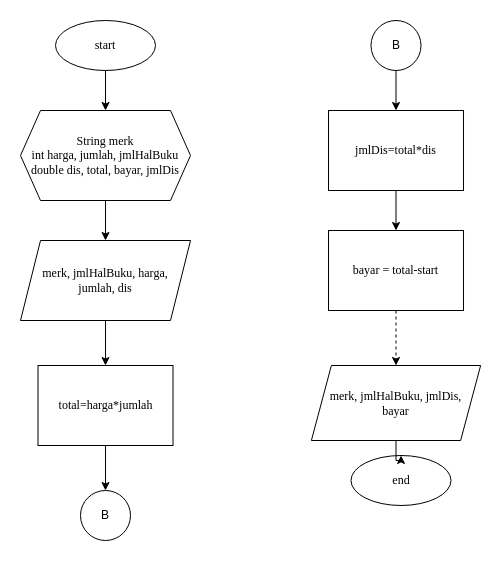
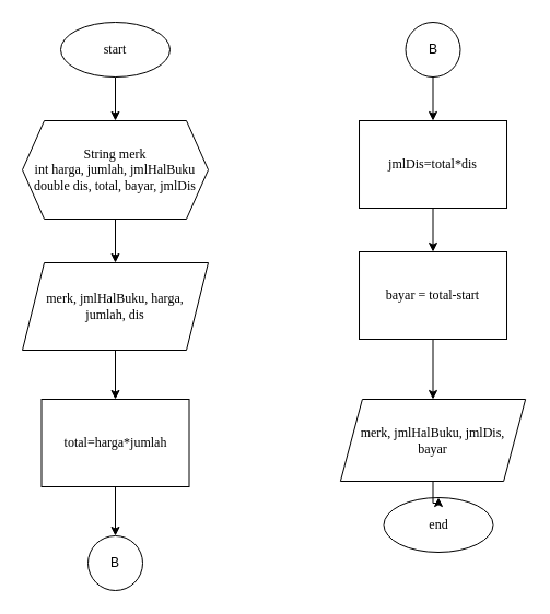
  <mxCell id="0" />
  <mxCell id="1" parent="0" />
  <mxCell id="2" value="" style="edgeStyle=orthogonalEdgeStyle;rounded=0;orthogonalLoop=1;jettySize=auto;html=1;" edge="1" parent="1" source="3" target="17"><mxGeometry relative="1" as="geometry" /></mxCell>
  <mxCell id="3" value="jmlDis=total*dis" style="whiteSpace=wrap;html=1;fontFamily=Times New Roman;fontSize=12;" vertex="1" parent="1"><mxGeometry x="328.01" y="110" width="135" height="80" as="geometry" /></mxCell>
  <mxCell id="4" value="end" style="ellipse;whiteSpace=wrap;html=1;fontFamily=Times New Roman;fontSize=12;" vertex="1" parent="1"><mxGeometry x="350.51" y="455" width="100" height="50" as="geometry" /></mxCell>
  <mxCell id="5" value="" style="edgeStyle=orthogonalEdgeStyle;rounded=0;orthogonalLoop=1;jettySize=auto;html=1;" edge="1" parent="1" source="6" target="8"><mxGeometry relative="1" as="geometry" /></mxCell>
  <mxCell id="6" value="start" style="ellipse;whiteSpace=wrap;html=1;fontFamily=Times New Roman;fontSize=12;" vertex="1" parent="1"><mxGeometry x="55" y="20" width="100" height="50" as="geometry" /></mxCell>
  <mxCell id="7" value="" style="edgeStyle=orthogonalEdgeStyle;rounded=0;orthogonalLoop=1;jettySize=auto;html=1;fontFamily=Times New Roman;fontSize=12;" edge="1" parent="1" source="8" target="10"><mxGeometry relative="1" as="geometry" /></mxCell>
  <mxCell id="8" value="String merk&lt;br style=&quot;border-color: var(--border-color); font-size: 12px;&quot;&gt;int harga, jumlah, jmlHalBuku&lt;br style=&quot;border-color: var(--border-color); font-size: 12px;&quot;&gt;&lt;span style=&quot;font-size: 12px;&quot;&gt;double dis, total, bayar, jmlDis&lt;/span&gt;" style="shape=hexagon;perimeter=hexagonPerimeter2;whiteSpace=wrap;html=1;fixedSize=1;fontFamily=Times New Roman;fontSize=12;" vertex="1" parent="1"><mxGeometry x="20" y="110" width="170" height="90" as="geometry" /></mxCell>
  <mxCell id="9" value="" style="edgeStyle=orthogonalEdgeStyle;rounded=0;orthogonalLoop=1;jettySize=auto;html=1;" edge="1" parent="1" source="10" target="15"><mxGeometry relative="1" as="geometry" /></mxCell>
  <mxCell id="10" value="merk, jmlHalBuku, harga,&lt;br&gt;jumlah, dis" style="shape=parallelogram;perimeter=parallelogramPerimeter;whiteSpace=wrap;html=1;fixedSize=1;fontFamily=Times New Roman;fontSize=12;" vertex="1" parent="1"><mxGeometry x="20" y="240" width="170" height="80" as="geometry" /></mxCell>
  <mxCell id="11" value="B" style="ellipse;whiteSpace=wrap;html=1;aspect=fixed;align=center;" vertex="1" parent="1"><mxGeometry x="80" y="490" width="50" height="50" as="geometry" /></mxCell>
  <mxCell id="12" value="" style="edgeStyle=orthogonalEdgeStyle;rounded=0;orthogonalLoop=1;jettySize=auto;html=1;" edge="1" parent="1" source="13" target="3"><mxGeometry relative="1" as="geometry" /></mxCell>
  <mxCell id="13" value="B" style="ellipse;whiteSpace=wrap;html=1;aspect=fixed;align=center;" vertex="1" parent="1"><mxGeometry x="370.5" y="20" width="50" height="50" as="geometry" /></mxCell>
  <mxCell id="14" value="" style="edgeStyle=orthogonalEdgeStyle;rounded=0;orthogonalLoop=1;jettySize=auto;html=1;" edge="1" parent="1" source="15" target="11"><mxGeometry relative="1" as="geometry" /></mxCell>
  <mxCell id="15" value="total=harga*jumlah" style="whiteSpace=wrap;html=1;fontFamily=Times New Roman;fontSize=12;" vertex="1" parent="1"><mxGeometry x="37.5" y="365" width="135" height="80" as="geometry" /></mxCell>
- <mxCell id="16" value="" style="edgeStyle=orthogonalEdgeStyle;rounded=0;orthogonalLoop=1;jettySize=auto;html=1;dashed=1;" edge="1" parent="1" source="17" target="19"><mxGeometry relative="1" as="geometry" /></mxCell>
+ <mxCell id="16" value="" style="edgeStyle=orthogonalEdgeStyle;rounded=0;orthogonalLoop=1;jettySize=auto;html=1;" edge="1" parent="1" source="17" target="19"><mxGeometry relative="1" as="geometry" /></mxCell>
  <mxCell id="17" value="bayar = total-start" style="whiteSpace=wrap;html=1;fontFamily=Times New Roman;fontSize=12;" vertex="1" parent="1"><mxGeometry x="328.01" y="230" width="135" height="80" as="geometry" /></mxCell>
  <mxCell id="18" value="" style="edgeStyle=orthogonalEdgeStyle;rounded=0;orthogonalLoop=1;jettySize=auto;html=1;" edge="1" parent="1" source="19" target="4"><mxGeometry relative="1" as="geometry" /></mxCell>
  <mxCell id="19" value="merk, jmlHalBuku, jmlDis,&lt;br&gt;bayar" style="shape=parallelogram;perimeter=parallelogramPerimeter;whiteSpace=wrap;html=1;fixedSize=1;fontFamily=Times New Roman;fontSize=12;" vertex="1" parent="1"><mxGeometry x="310.88" y="365" width="169.25" height="75" as="geometry" /></mxCell>
